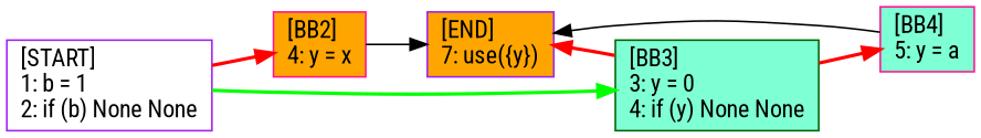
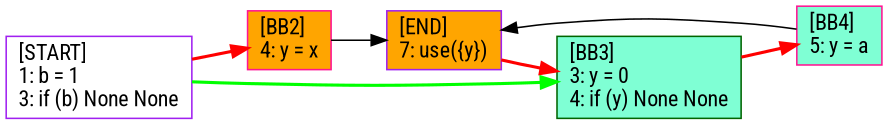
  digraph {
    fontname="Roboto Condensed"
    rankdir=LR
    node [color=purple fillcolor=orange fontname="Roboto Condensed" shape=box style=filled]
    edge [color=red fontname="Roboto Condensed" penwidth=2]
-   n1 [fillcolor=white label="[START]\l1: b = 1\l2: if (b) None None\l"]
+   n1 [fillcolor=white label="[START]\l1: b = 1\l3: if (b) None None\l"]
    n2 [color=deeppink label="[BB2]\l4: y = x\l"]
    n3 [color=darkgreen fillcolor=aquamarine label="[BB3]\l3: y = 0\l4: if (y) None None\l"]
    n4 [label="[END]\l7: use({y})\l"]
    n5 [color=deeppink fillcolor=aquamarine label="[BB4]\l5: y = a\l"]
    n1 -> n2
    n1 -> n3 [color=green]
    n2 -> n4 [color="" penwidth=""]
-   n3 -> n4
+   n4 -> n3
    n3 -> n5
    n5 -> n4 [color="" penwidth=""]
  }
